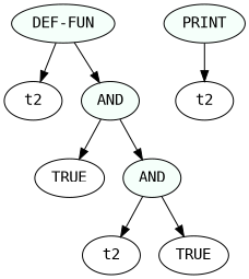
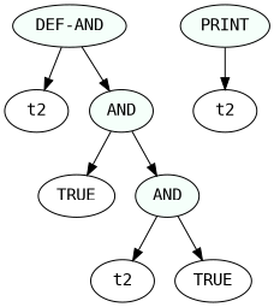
  digraph {
    node [fontname=monospace]
    n1 [label=t2]
    n2 [label=TRUE]
    n3 [label=t2]
    n4 [label=TRUE]
    n5 [fillcolor=mintcream label=AND style=filled]
    n6 [fillcolor=mintcream label=AND style=filled]
    n7 [label=t2]
    n8 [fillcolor=mintcream label=PRINT style=filled]
-   n9 [fillcolor=mintcream label="DEF-FUN" style=filled]
+   n9 [fillcolor=mintcream label="DEF-AND" style=filled]
    n5 -> n3
    n5 -> n4
    n6 -> n2
    n6 -> n5
    n8 -> n7
    n9 -> n1
    n9 -> n6
  }
